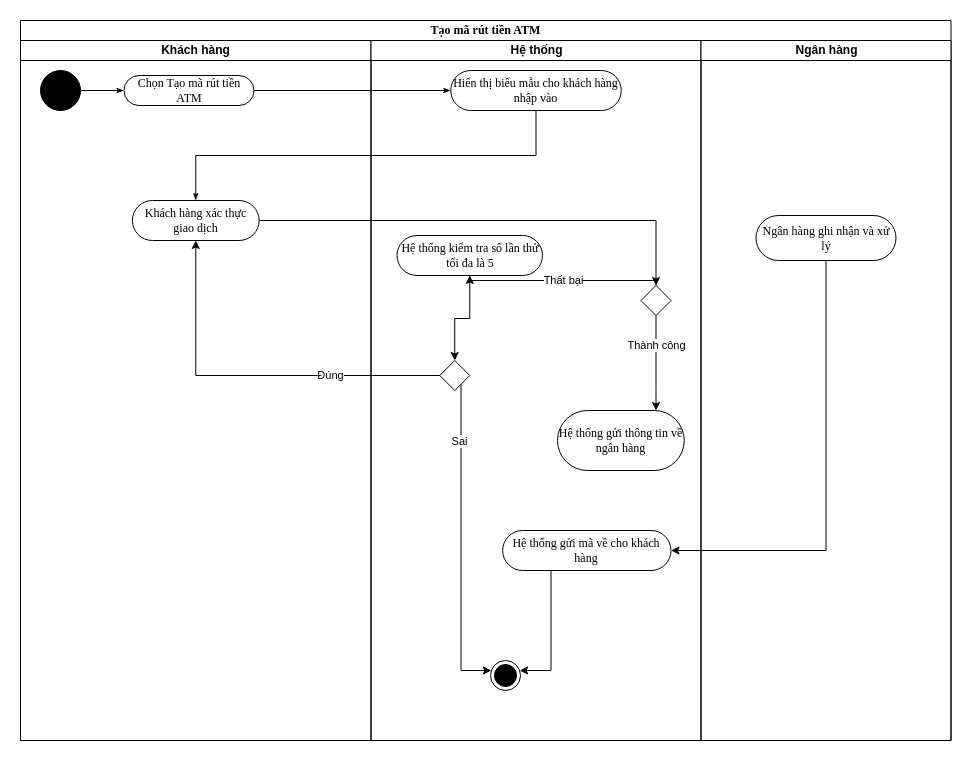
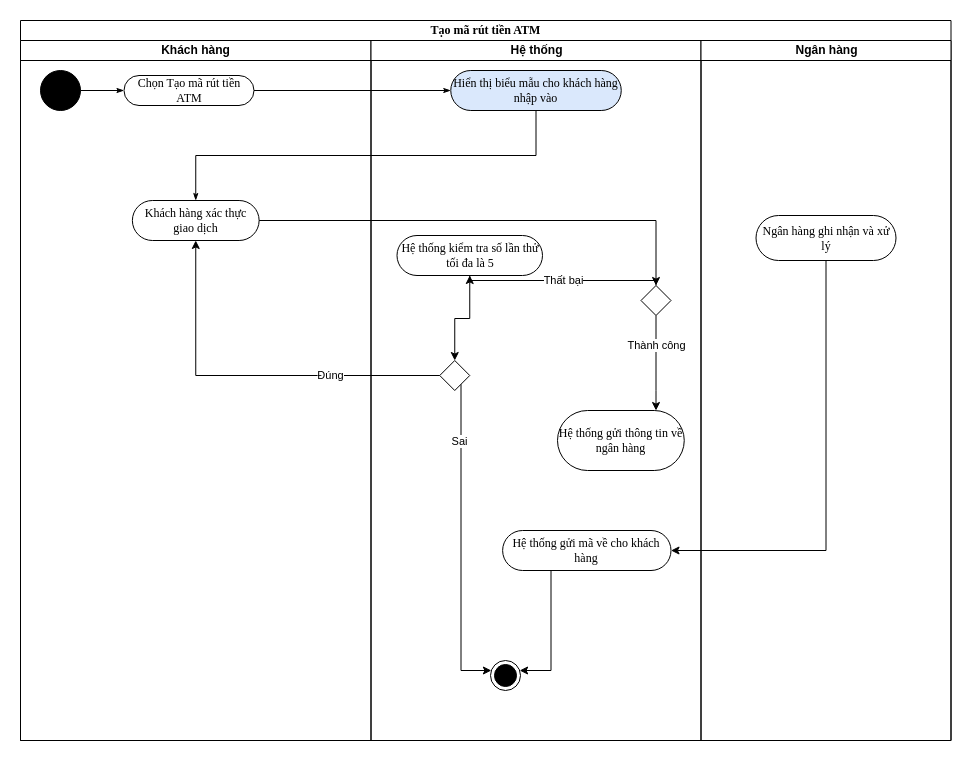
  <mxCell id="0" />
  <mxCell id="1" parent="0" />
  <mxCell id="2" value="Tạo mã rút tiền ATM" style="swimlane;html=1;childLayout=stackLayout;startSize=20;rounded=0;shadow=0;comic=0;labelBackgroundColor=none;strokeWidth=1;fontFamily=Verdana;fontSize=12;align=center;fixedWidth=1;" parent="1" vertex="1"><mxGeometry x="20" y="20" width="930.5" height="720" as="geometry"><mxRectangle x="40" y="20" width="70" height="30" as="alternateBounds" /></mxGeometry></mxCell>
  <mxCell id="3" style="rounded=0;html=1;labelBackgroundColor=none;startArrow=none;startFill=0;startSize=5;endArrow=classicThin;endFill=1;endSize=5;jettySize=auto;orthogonalLoop=1;strokeWidth=1;fontFamily=Verdana;fontSize=12" parent="2" source="6" target="11" edge="1"><mxGeometry relative="1" as="geometry"><mxPoint x="412" y="70" as="targetPoint" /></mxGeometry></mxCell>
  <mxCell id="4" value="Khách hàng" style="swimlane;html=1;startSize=20;" parent="2" vertex="1"><mxGeometry y="20" width="350.5" height="700" as="geometry" /></mxCell>
  <mxCell id="5" value="" style="ellipse;whiteSpace=wrap;html=1;rounded=0;shadow=0;comic=0;labelBackgroundColor=none;strokeWidth=1;fillColor=#000000;fontFamily=Verdana;fontSize=12;align=center;" parent="4" vertex="1"><mxGeometry x="20" y="30" width="40" height="40" as="geometry" /></mxCell>
  <mxCell id="6" value="Chọn Tạo mã rút tiền ATM" style="rounded=1;whiteSpace=wrap;html=1;shadow=0;comic=0;labelBackgroundColor=none;strokeWidth=1;fontFamily=Verdana;fontSize=12;align=center;arcSize=50;" parent="4" vertex="1"><mxGeometry x="103.5" y="35" width="130" height="30" as="geometry" /></mxCell>
  <mxCell id="7" style="edgeStyle=orthogonalEdgeStyle;rounded=0;html=1;labelBackgroundColor=none;startArrow=none;startFill=0;startSize=5;endArrow=classicThin;endFill=1;endSize=5;jettySize=auto;orthogonalLoop=1;strokeWidth=1;fontFamily=Verdana;fontSize=12" parent="4" source="5" target="6" edge="1"><mxGeometry relative="1" as="geometry" /></mxCell>
  <mxCell id="8" value="Khách hàng xác thực giao dịch" style="rounded=1;whiteSpace=wrap;html=1;shadow=0;comic=0;labelBackgroundColor=none;strokeWidth=1;fontFamily=Verdana;fontSize=12;align=center;arcSize=50;" vertex="1" parent="4"><mxGeometry x="111.88" y="160" width="126.75" height="40" as="geometry" /></mxCell>
  <mxCell id="9" value="Hệ thống" style="swimlane;html=1;startSize=20;" parent="2" vertex="1"><mxGeometry x="350.5" y="20" width="330" height="700" as="geometry" /></mxCell>
  <mxCell id="10" value="" style="ellipse;html=1;shape=endState;fillColor=strokeColor;" parent="9" vertex="1"><mxGeometry x="119.5" y="620" width="30" height="30" as="geometry" /></mxCell>
- <mxCell id="11" value="Hiển thị biểu mẫu cho khách hàng nhập vào" style="rounded=1;whiteSpace=wrap;html=1;shadow=0;comic=0;labelBackgroundColor=none;strokeWidth=1;fontFamily=Verdana;fontSize=12;align=center;arcSize=50;" vertex="1" parent="9"><mxGeometry x="79.75" y="30" width="170.5" height="40" as="geometry" /></mxCell>
+ <mxCell id="11" value="Hiển thị biểu mẫu cho khách hàng nhập vào" style="rounded=1;whiteSpace=wrap;html=1;shadow=0;comic=0;labelBackgroundColor=none;strokeWidth=1;fontFamily=Verdana;fontSize=12;align=center;arcSize=50;fillColor=#dae8fc;" vertex="1" parent="9"><mxGeometry x="79.75" y="30" width="170.5" height="40" as="geometry" /></mxCell>
  <mxCell id="12" value="Hệ thống gửi thông tin về ngân hàng" style="rounded=1;whiteSpace=wrap;html=1;shadow=0;comic=0;labelBackgroundColor=none;strokeWidth=1;fontFamily=Verdana;fontSize=12;align=center;arcSize=50;" vertex="1" parent="9"><mxGeometry x="186.5" y="370" width="126.75" height="60" as="geometry" /></mxCell>
  <mxCell id="13" style="edgeStyle=elbowEdgeStyle;rounded=0;orthogonalLoop=1;jettySize=auto;html=1;" edge="1" parent="9" source="14" target="10"><mxGeometry relative="1" as="geometry"><Array as="points"><mxPoint x="180" y="630" /></Array></mxGeometry></mxCell>
  <mxCell id="14" value="Hệ thống gửi mã về cho khách hàng" style="rounded=1;whiteSpace=wrap;html=1;shadow=0;comic=0;labelBackgroundColor=none;strokeWidth=1;fontFamily=Verdana;fontSize=12;align=center;arcSize=50;" vertex="1" parent="9"><mxGeometry x="131.62" y="490" width="168.38" height="40" as="geometry" /></mxCell>
  <mxCell id="15" value="Thất bại" style="edgeStyle=elbowEdgeStyle;rounded=0;orthogonalLoop=1;jettySize=auto;html=1;elbow=vertical;" edge="1" parent="9" source="16" target="20"><mxGeometry relative="1" as="geometry" /></mxCell>
  <mxCell id="16" value="" style="rhombus;" vertex="1" parent="9"><mxGeometry x="270" y="245" width="30" height="30" as="geometry" /></mxCell>
  <mxCell id="17" style="edgeStyle=elbowEdgeStyle;rounded=0;orthogonalLoop=1;jettySize=auto;html=1;elbow=vertical;" edge="1" parent="9" source="16" target="12"><mxGeometry relative="1" as="geometry"><mxPoint x="-160.5" y="240" as="sourcePoint" /><Array as="points"><mxPoint x="285" y="350" /></Array></mxGeometry></mxCell>
  <mxCell id="18" value="Thành công" style="edgeLabel;html=1;align=center;verticalAlign=middle;resizable=0;points=[];" vertex="1" connectable="0" parent="17"><mxGeometry x="-0.399" relative="1" as="geometry"><mxPoint as="offset" /></mxGeometry></mxCell>
  <mxCell id="19" value="" style="edgeStyle=elbowEdgeStyle;rounded=0;orthogonalLoop=1;jettySize=auto;html=1;elbow=vertical;" edge="1" parent="9" source="20" target="23"><mxGeometry relative="1" as="geometry" /></mxCell>
  <mxCell id="20" value="Hệ thống kiểm tra số lần thử tối đa là 5" style="rounded=1;whiteSpace=wrap;html=1;shadow=0;comic=0;labelBackgroundColor=none;strokeWidth=1;fontFamily=Verdana;fontSize=12;align=center;arcSize=50;" vertex="1" parent="9"><mxGeometry x="26" y="195" width="145.5" height="40" as="geometry" /></mxCell>
  <mxCell id="21" style="edgeStyle=elbowEdgeStyle;rounded=0;orthogonalLoop=1;jettySize=auto;html=1;" edge="1" parent="9" source="23" target="10"><mxGeometry relative="1" as="geometry"><mxPoint x="83.75" y="512" as="targetPoint" /><Array as="points"><mxPoint x="90" y="630" /></Array></mxGeometry></mxCell>
  <mxCell id="22" value="Sai" style="edgeLabel;html=1;align=center;verticalAlign=middle;resizable=0;points=[];" vertex="1" connectable="0" parent="21"><mxGeometry x="-0.639" y="-2" relative="1" as="geometry"><mxPoint as="offset" /></mxGeometry></mxCell>
  <mxCell id="23" value="" style="rhombus;" vertex="1" parent="9"><mxGeometry x="68.75" y="320" width="30" height="30" as="geometry" /></mxCell>
  <mxCell id="24" value="Ngân hàng" style="swimlane;html=1;startSize=20;" parent="2" vertex="1"><mxGeometry x="680.5" y="20" width="250" height="700" as="geometry" /></mxCell>
  <mxCell id="25" value="Ngân hàng ghi nhận và xử lý" style="rounded=1;whiteSpace=wrap;html=1;shadow=0;comic=0;labelBackgroundColor=none;strokeWidth=1;fontFamily=Verdana;fontSize=12;align=center;arcSize=50;" vertex="1" parent="24"><mxGeometry x="55" y="175" width="140" height="45" as="geometry" /></mxCell>
  <mxCell id="26" style="rounded=0;html=1;labelBackgroundColor=none;startArrow=none;startFill=0;startSize=5;endArrow=classicThin;endFill=1;endSize=5;jettySize=auto;orthogonalLoop=1;strokeWidth=1;fontFamily=Verdana;fontSize=12;edgeStyle=elbowEdgeStyle;elbow=vertical;" edge="1" parent="2" source="11" target="8"><mxGeometry relative="1" as="geometry"><mxPoint x="440" y="80" as="targetPoint" /><mxPoint x="244" y="80" as="sourcePoint" /></mxGeometry></mxCell>
  <mxCell id="27" style="edgeStyle=elbowEdgeStyle;rounded=0;orthogonalLoop=1;jettySize=auto;html=1;elbow=vertical;" edge="1" parent="2" source="25" target="14"><mxGeometry relative="1" as="geometry"><mxPoint x="537" y="280" as="sourcePoint" /><mxPoint x="520" y="360" as="targetPoint" /><Array as="points"><mxPoint x="670" y="530" /></Array></mxGeometry></mxCell>
  <mxCell id="28" style="edgeStyle=elbowEdgeStyle;rounded=0;orthogonalLoop=1;jettySize=auto;html=1;elbow=vertical;" edge="1" parent="2" source="8" target="16"><mxGeometry relative="1" as="geometry"><Array as="points"><mxPoint x="400" y="200" /></Array></mxGeometry></mxCell>
  <mxCell id="29" style="edgeStyle=elbowEdgeStyle;rounded=0;orthogonalLoop=1;jettySize=auto;html=1;elbow=vertical;" edge="1" parent="2" source="23" target="8"><mxGeometry relative="1" as="geometry"><Array as="points"><mxPoint x="300" y="355" /></Array></mxGeometry></mxCell>
  <mxCell id="30" value="Đúng" style="edgeLabel;html=1;align=center;verticalAlign=middle;resizable=0;points=[];" vertex="1" connectable="0" parent="29"><mxGeometry x="-0.42" y="-1" relative="1" as="geometry"><mxPoint as="offset" /></mxGeometry></mxCell>
